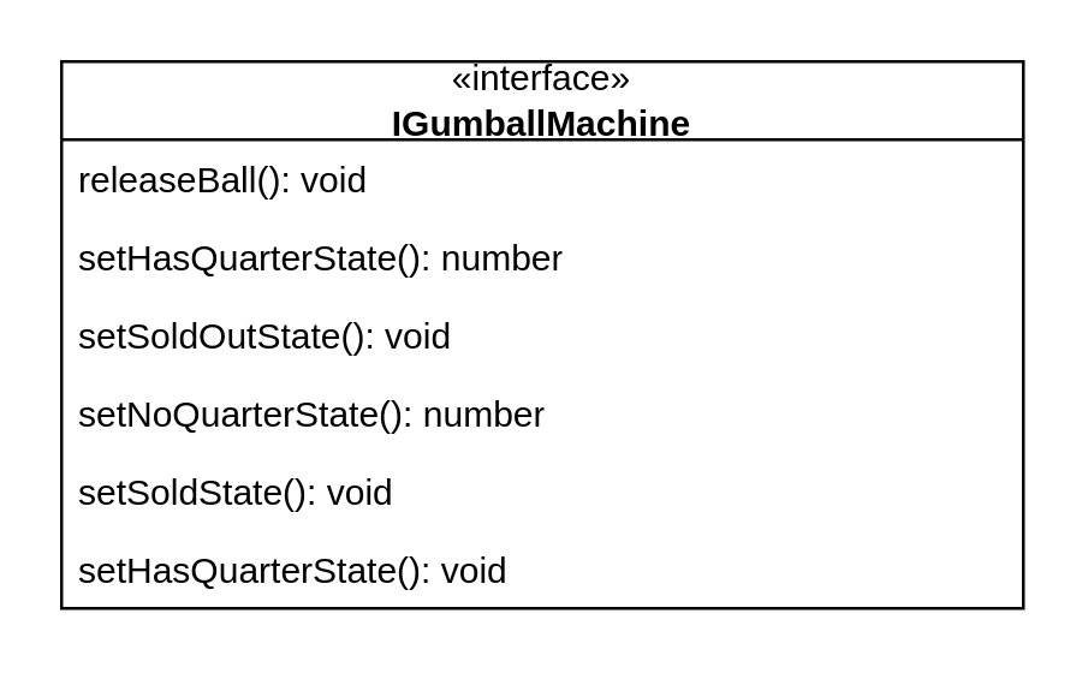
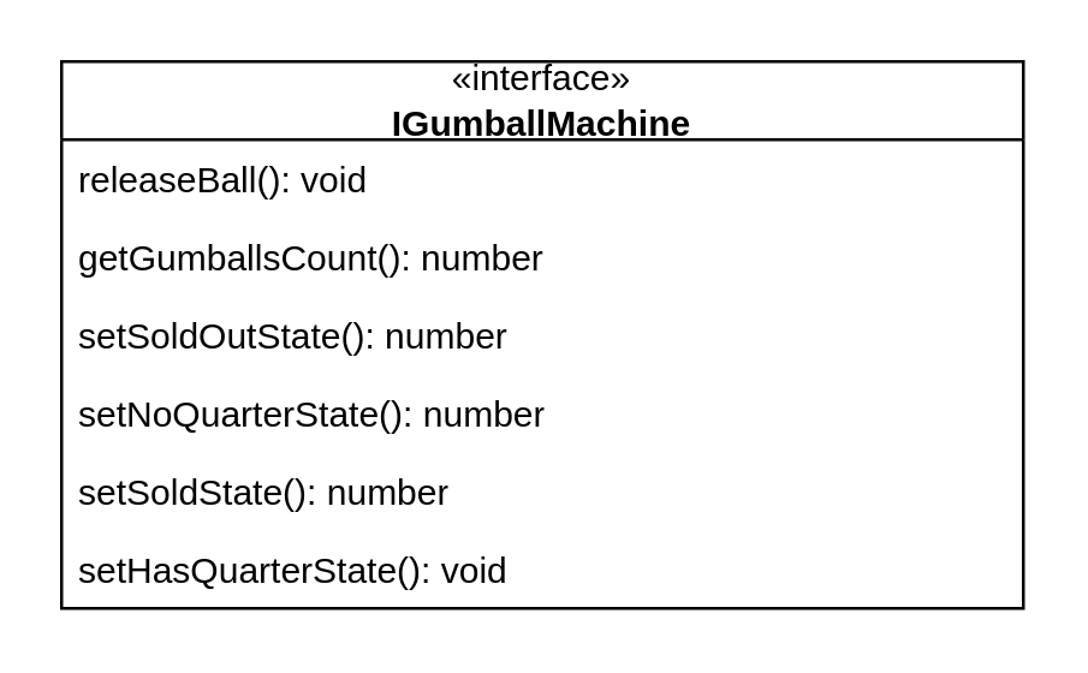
  <mxCell id="0" />
  <mxCell id="1" parent="0" />
  <mxCell id="2" value="«interface»&lt;br style=&quot;border-color: var(--border-color);&quot;&gt;&lt;b&gt;IGumballMachine&lt;/b&gt;" style="swimlane;fontStyle=0;childLayout=stackLayout;horizontal=1;startSize=26;fillColor=none;horizontalStack=0;resizeParent=1;resizeParentMax=0;resizeLast=0;collapsible=1;marginBottom=0;whiteSpace=wrap;html=1;" vertex="1" parent="1"><mxGeometry x="20" y="20" width="320" height="182" as="geometry" /></mxCell>
  <mxCell id="3" value="releaseBall(): void" style="text;strokeColor=none;fillColor=none;align=left;verticalAlign=top;spacingLeft=4;spacingRight=4;overflow=hidden;rotatable=0;points=[[0,0.5],[1,0.5]];portConstraint=eastwest;whiteSpace=wrap;html=1;" vertex="1" parent="2"><mxGeometry y="26" width="320" height="26" as="geometry" /></mxCell>
- <mxCell id="4" value="setHasQuarterState(): number" style="text;strokeColor=none;fillColor=none;align=left;verticalAlign=top;spacingLeft=4;spacingRight=4;overflow=hidden;rotatable=0;points=[[0,0.5],[1,0.5]];portConstraint=eastwest;whiteSpace=wrap;html=1;" vertex="1" parent="2"><mxGeometry y="52" width="320" height="26" as="geometry" /></mxCell>
- <mxCell id="5" value="setSoldOutState(): void" style="text;strokeColor=none;fillColor=none;align=left;verticalAlign=top;spacingLeft=4;spacingRight=4;overflow=hidden;rotatable=0;points=[[0,0.5],[1,0.5]];portConstraint=eastwest;whiteSpace=wrap;html=1;" vertex="1" parent="2"><mxGeometry y="78" width="320" height="26" as="geometry" /></mxCell>
+ <mxCell id="4" value="getGumballsCount(): number" style="text;strokeColor=none;fillColor=none;align=left;verticalAlign=top;spacingLeft=4;spacingRight=4;overflow=hidden;rotatable=0;points=[[0,0.5],[1,0.5]];portConstraint=eastwest;whiteSpace=wrap;html=1;" vertex="1" parent="2"><mxGeometry y="52" width="320" height="26" as="geometry" /></mxCell>
+ <mxCell id="5" value="setSoldOutState(): number" style="text;strokeColor=none;fillColor=none;align=left;verticalAlign=top;spacingLeft=4;spacingRight=4;overflow=hidden;rotatable=0;points=[[0,0.5],[1,0.5]];portConstraint=eastwest;whiteSpace=wrap;html=1;" vertex="1" parent="2"><mxGeometry y="78" width="320" height="26" as="geometry" /></mxCell>
  <mxCell id="6" value="setNoQuarterState(): number" style="text;strokeColor=none;fillColor=none;align=left;verticalAlign=top;spacingLeft=4;spacingRight=4;overflow=hidden;rotatable=0;points=[[0,0.5],[1,0.5]];portConstraint=eastwest;whiteSpace=wrap;html=1;" vertex="1" parent="2"><mxGeometry y="104" width="320" height="26" as="geometry" /></mxCell>
- <mxCell id="7" value="setSoldState(): void" style="text;strokeColor=none;fillColor=none;align=left;verticalAlign=top;spacingLeft=4;spacingRight=4;overflow=hidden;rotatable=0;points=[[0,0.5],[1,0.5]];portConstraint=eastwest;whiteSpace=wrap;html=1;" vertex="1" parent="2"><mxGeometry y="130" width="320" height="26" as="geometry" /></mxCell>
+ <mxCell id="7" value="setSoldState(): number" style="text;strokeColor=none;fillColor=none;align=left;verticalAlign=top;spacingLeft=4;spacingRight=4;overflow=hidden;rotatable=0;points=[[0,0.5],[1,0.5]];portConstraint=eastwest;whiteSpace=wrap;html=1;" vertex="1" parent="2"><mxGeometry y="130" width="320" height="26" as="geometry" /></mxCell>
  <mxCell id="8" value="setHasQuarterState(): void" style="text;strokeColor=none;fillColor=none;align=left;verticalAlign=top;spacingLeft=4;spacingRight=4;overflow=hidden;rotatable=0;points=[[0,0.5],[1,0.5]];portConstraint=eastwest;whiteSpace=wrap;html=1;" vertex="1" parent="2"><mxGeometry y="156" width="320" height="26" as="geometry" /></mxCell>
